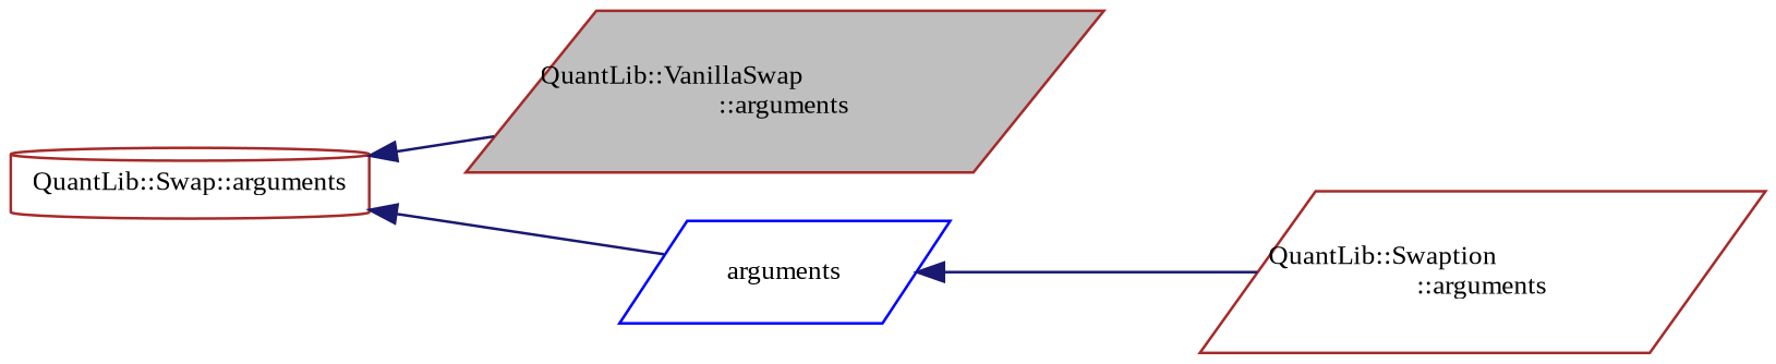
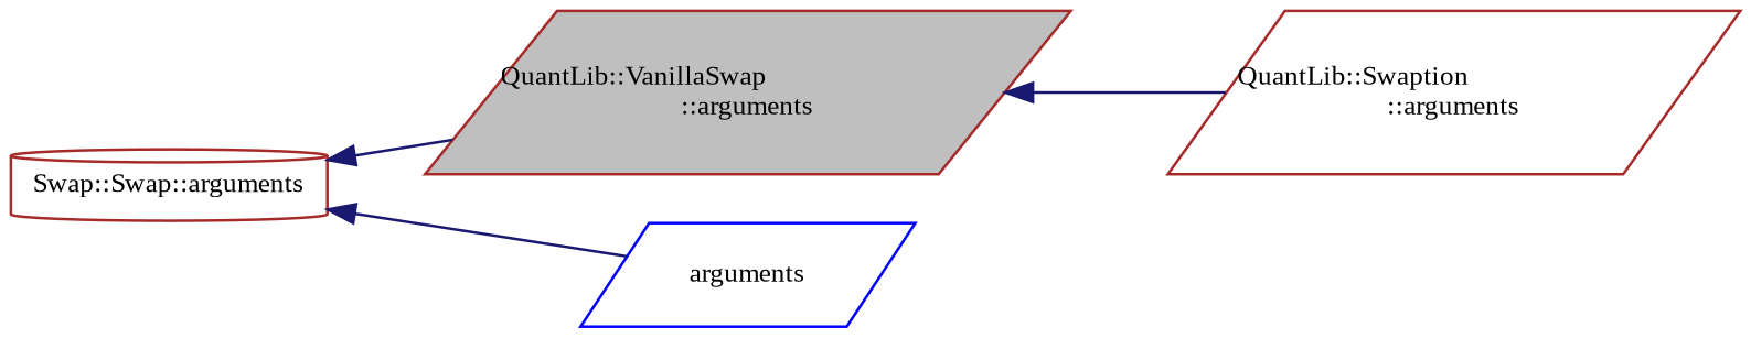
  digraph {
    fontname="Liberation Serif"
    rankdir=LR
    node [color=brown fillcolor=white fontname="Liberation Serif" fontsize=10 shape=parallelogram style=filled]
    edge [color=midnightblue dir=back fontname="Liberation Serif" fontsize=10 labelfontname=Helvetica labelfontsize=10 style=solid]
    n1 [fillcolor=grey75 fontcolor=black height=0.2 label="QuantLib::VanillaSwap\l::arguments" width=0.4]
    n2 [height=0.2 label="QuantLib::Swaption\l::arguments" width=0.4]
-   n3 [height=0.2 label="QuantLib::Swap::arguments" shape=cylinder width=0.4]
+   n3 [height=0.2 label="Swap::Swap::arguments" shape=cylinder width=0.4]
    n4 [color=blue height=0.2 label=arguments width=0.4]
-   n4 -> n2
+   n1 -> n2
    n3 -> n1
    n3 -> n4
  }
